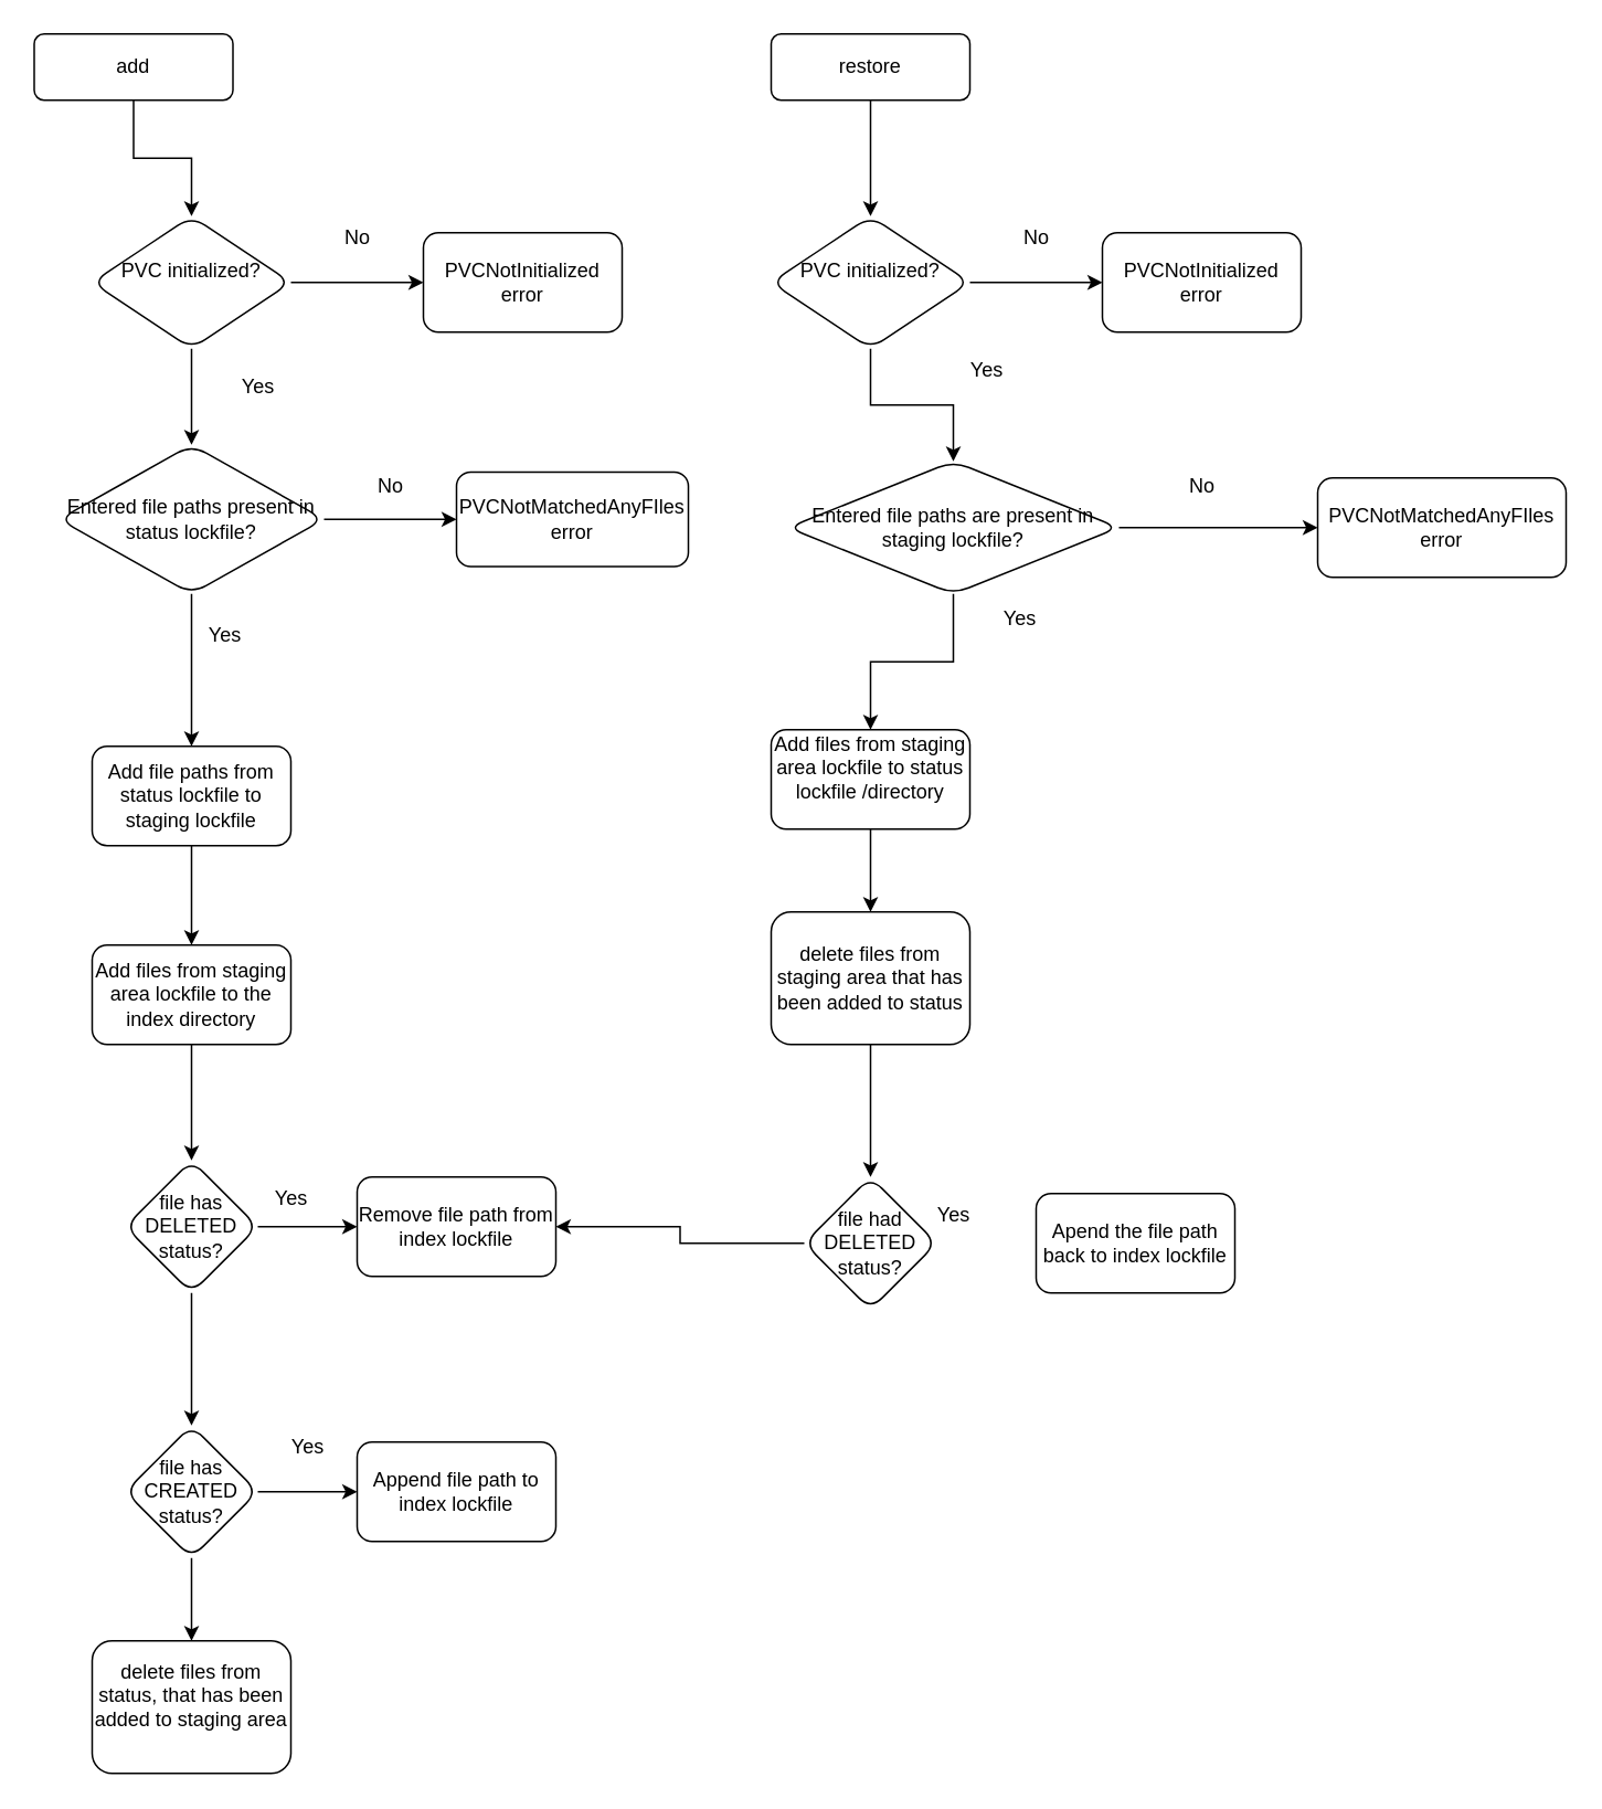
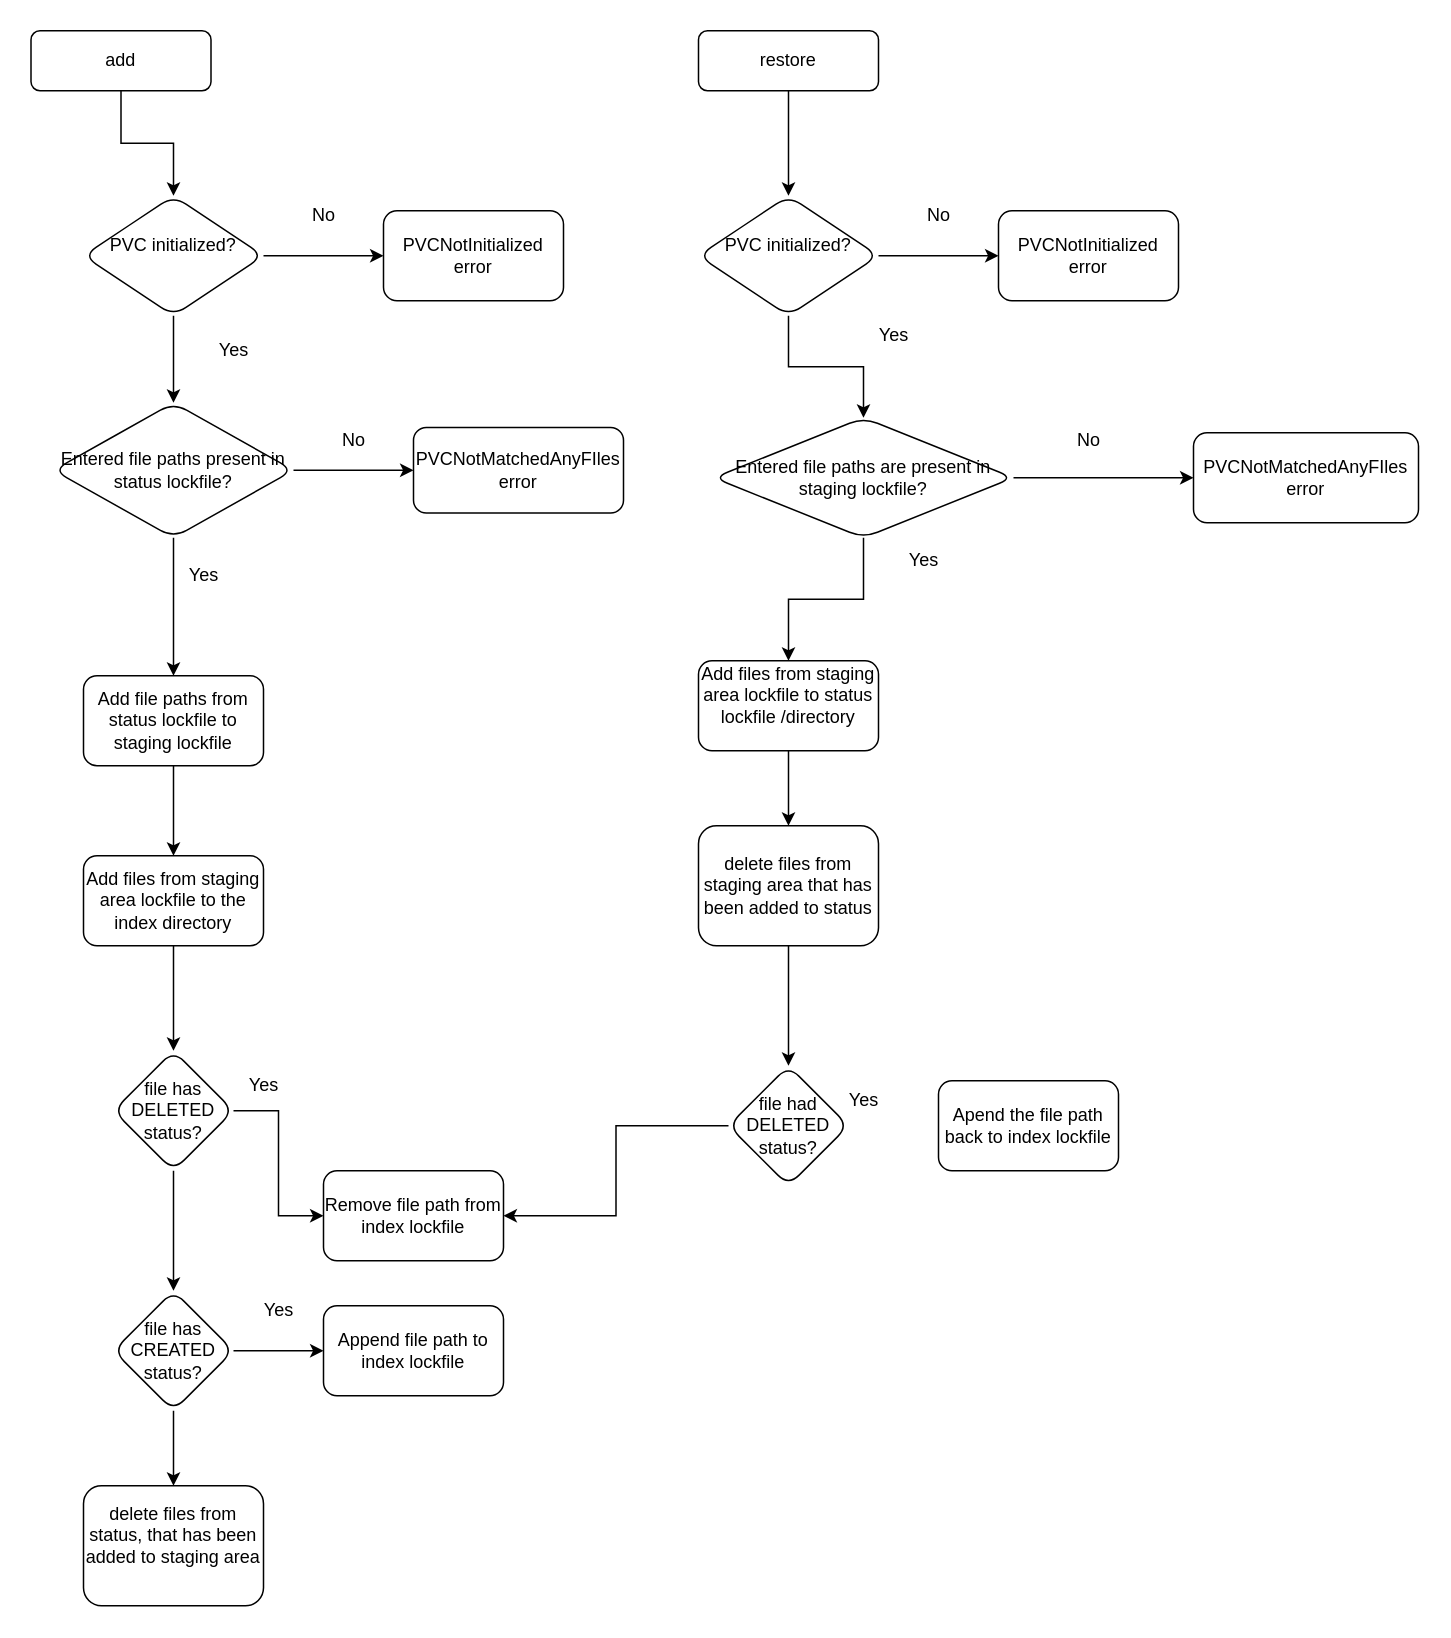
  <mxCell id="0" />
  <mxCell id="1" parent="0" />
  <mxCell id="2" value="" style="edgeStyle=orthogonalEdgeStyle;rounded=0;orthogonalLoop=1;jettySize=auto;html=1;" parent="1" source="3" target="6" edge="1"><mxGeometry relative="1" as="geometry" /></mxCell>
  <mxCell id="3" value="add" style="rounded=1;whiteSpace=wrap;html=1;fontSize=12;glass=0;strokeWidth=1;shadow=0;" parent="1" vertex="1"><mxGeometry x="20" y="20" width="120" height="40" as="geometry" /></mxCell>
  <mxCell id="4" value="" style="edgeStyle=orthogonalEdgeStyle;rounded=0;orthogonalLoop=1;jettySize=auto;html=1;" parent="1" source="6" target="7" edge="1"><mxGeometry relative="1" as="geometry" /></mxCell>
  <mxCell id="5" value="" style="edgeStyle=orthogonalEdgeStyle;rounded=0;orthogonalLoop=1;jettySize=auto;html=1;" edge="1" parent="1" source="6" target="41"><mxGeometry relative="1" as="geometry" /></mxCell>
  <mxCell id="6" value="&lt;div&gt;PVC initialized?&lt;/div&gt;&lt;div&gt;&lt;br&gt;&lt;/div&gt;" style="rhombus;whiteSpace=wrap;html=1;rounded=1;glass=0;strokeWidth=1;shadow=0;" parent="1" vertex="1"><mxGeometry x="55" y="130" width="120" height="80" as="geometry" /></mxCell>
  <mxCell id="7" value="PVCNotInitialized error" style="whiteSpace=wrap;html=1;rounded=1;glass=0;strokeWidth=1;shadow=0;" parent="1" vertex="1"><mxGeometry x="255" y="140" width="120" height="60" as="geometry" /></mxCell>
  <mxCell id="8" value="No" style="text;html=1;align=center;verticalAlign=middle;resizable=0;points=[];autosize=1;strokeColor=none;fillColor=none;" parent="1" vertex="1"><mxGeometry x="195" y="128" width="40" height="30" as="geometry" /></mxCell>
  <mxCell id="9" value="" style="edgeStyle=orthogonalEdgeStyle;rounded=0;orthogonalLoop=1;jettySize=auto;html=1;" parent="1" source="10" target="24" edge="1"><mxGeometry relative="1" as="geometry" /></mxCell>
  <mxCell id="10" value="Add file paths from status lockfile to staging lockfile" style="whiteSpace=wrap;html=1;rounded=1;glass=0;strokeWidth=1;shadow=0;" parent="1" vertex="1"><mxGeometry x="55" y="450" width="120" height="60" as="geometry" /></mxCell>
  <mxCell id="11" value="&lt;div&gt;delete files from status, that has been added to staging area&lt;/div&gt;&lt;div&gt;&lt;br&gt;&lt;/div&gt;" style="whiteSpace=wrap;html=1;rounded=1;glass=0;strokeWidth=1;shadow=0;" parent="1" vertex="1"><mxGeometry x="55" y="990" width="120" height="80" as="geometry" /></mxCell>
  <mxCell id="12" value="" style="edgeStyle=orthogonalEdgeStyle;rounded=0;orthogonalLoop=1;jettySize=auto;html=1;" parent="1" source="13" target="16" edge="1"><mxGeometry relative="1" as="geometry" /></mxCell>
  <mxCell id="13" value="restore" style="rounded=1;whiteSpace=wrap;html=1;fontSize=12;glass=0;strokeWidth=1;shadow=0;" parent="1" vertex="1"><mxGeometry x="465" y="20" width="120" height="40" as="geometry" /></mxCell>
  <mxCell id="14" value="" style="edgeStyle=orthogonalEdgeStyle;rounded=0;orthogonalLoop=1;jettySize=auto;html=1;" parent="1" source="16" target="17" edge="1"><mxGeometry relative="1" as="geometry" /></mxCell>
  <mxCell id="15" value="" style="edgeStyle=orthogonalEdgeStyle;rounded=0;orthogonalLoop=1;jettySize=auto;html=1;" edge="1" parent="1" source="16" target="48"><mxGeometry relative="1" as="geometry" /></mxCell>
  <mxCell id="16" value="&lt;div&gt;PVC initialized?&lt;/div&gt;&lt;div&gt;&lt;br&gt;&lt;/div&gt;" style="rhombus;whiteSpace=wrap;html=1;rounded=1;glass=0;strokeWidth=1;shadow=0;" parent="1" vertex="1"><mxGeometry x="465" y="130" width="120" height="80" as="geometry" /></mxCell>
  <mxCell id="17" value="PVCNotInitialized error" style="whiteSpace=wrap;html=1;rounded=1;glass=0;strokeWidth=1;shadow=0;" parent="1" vertex="1"><mxGeometry x="665" y="140" width="120" height="60" as="geometry" /></mxCell>
  <mxCell id="18" value="No" style="text;html=1;align=center;verticalAlign=middle;resizable=0;points=[];autosize=1;strokeColor=none;fillColor=none;" parent="1" vertex="1"><mxGeometry x="605" y="128" width="40" height="30" as="geometry" /></mxCell>
  <mxCell id="19" value="" style="edgeStyle=orthogonalEdgeStyle;rounded=0;orthogonalLoop=1;jettySize=auto;html=1;" parent="1" source="20" target="22" edge="1"><mxGeometry relative="1" as="geometry" /></mxCell>
  <mxCell id="20" value="&lt;div&gt;Add files from staging area lockfile to status lockfile /directory&lt;br&gt;&lt;/div&gt;&lt;div&gt;&lt;br&gt;&lt;/div&gt;" style="whiteSpace=wrap;html=1;rounded=1;glass=0;strokeWidth=1;shadow=0;" parent="1" vertex="1"><mxGeometry x="465" y="440" width="120" height="60" as="geometry" /></mxCell>
  <mxCell id="21" value="" style="edgeStyle=orthogonalEdgeStyle;rounded=0;orthogonalLoop=1;jettySize=auto;html=1;" edge="1" parent="1" source="22" target="31"><mxGeometry relative="1" as="geometry" /></mxCell>
  <mxCell id="22" value="&lt;div&gt;delete files from staging area that has been added to status&lt;/div&gt;" style="whiteSpace=wrap;html=1;rounded=1;glass=0;strokeWidth=1;shadow=0;" parent="1" vertex="1"><mxGeometry x="465" y="550" width="120" height="80" as="geometry" /></mxCell>
  <mxCell id="23" value="" style="edgeStyle=orthogonalEdgeStyle;rounded=0;orthogonalLoop=1;jettySize=auto;html=1;" edge="1" parent="1" source="24" target="27"><mxGeometry relative="1" as="geometry" /></mxCell>
  <mxCell id="24" value="&lt;div&gt;Add files from staging area lockfile to the index directory&lt;br&gt;&lt;/div&gt;" style="whiteSpace=wrap;html=1;rounded=1;glass=0;strokeWidth=1;shadow=0;" parent="1" vertex="1"><mxGeometry x="55" y="570" width="120" height="60" as="geometry" /></mxCell>
  <mxCell id="25" value="" style="edgeStyle=orthogonalEdgeStyle;rounded=0;orthogonalLoop=1;jettySize=auto;html=1;" edge="1" parent="1" source="27" target="28"><mxGeometry relative="1" as="geometry" /></mxCell>
  <mxCell id="26" value="" style="edgeStyle=orthogonalEdgeStyle;rounded=0;orthogonalLoop=1;jettySize=auto;html=1;" edge="1" parent="1" source="27" target="36"><mxGeometry relative="1" as="geometry" /></mxCell>
  <mxCell id="27" value="file has DELETED status?" style="rhombus;whiteSpace=wrap;html=1;rounded=1;glass=0;strokeWidth=1;shadow=0;" vertex="1" parent="1"><mxGeometry x="75" y="700" width="80" height="80" as="geometry" /></mxCell>
- <mxCell id="28" value="Remove file path from index lockfile" style="whiteSpace=wrap;html=1;rounded=1;glass=0;strokeWidth=1;shadow=0;" vertex="1" parent="1"><mxGeometry x="215" y="710" width="120" height="60" as="geometry" /></mxCell>
+ <mxCell id="28" value="Remove file path from index lockfile" style="whiteSpace=wrap;html=1;rounded=1;glass=0;strokeWidth=1;shadow=0;" vertex="1" parent="1"><mxGeometry x="215" y="780" width="120" height="60" as="geometry" /></mxCell>
  <mxCell id="29" value="Yes" style="text;html=1;align=center;verticalAlign=middle;resizable=0;points=[];autosize=1;strokeColor=none;fillColor=none;" vertex="1" parent="1"><mxGeometry x="155" y="708" width="40" height="30" as="geometry" /></mxCell>
  <mxCell id="30" value="" style="edgeStyle=orthogonalEdgeStyle;rounded=0;orthogonalLoop=1;jettySize=auto;html=1;" edge="1" parent="1" source="31" target="28"><mxGeometry relative="1" as="geometry" /></mxCell>
  <mxCell id="31" value="file had DELETED status?" style="rhombus;whiteSpace=wrap;html=1;rounded=1;glass=0;strokeWidth=1;shadow=0;" vertex="1" parent="1"><mxGeometry x="485" y="710" width="80" height="80" as="geometry" /></mxCell>
  <mxCell id="32" value="Apend the file path back to index lockfile" style="whiteSpace=wrap;html=1;rounded=1;glass=0;strokeWidth=1;shadow=0;" vertex="1" parent="1"><mxGeometry x="625" y="720" width="120" height="60" as="geometry" /></mxCell>
  <mxCell id="33" value="Yes" style="text;html=1;align=center;verticalAlign=middle;resizable=0;points=[];autosize=1;strokeColor=none;fillColor=none;" vertex="1" parent="1"><mxGeometry x="555" y="718" width="40" height="30" as="geometry" /></mxCell>
  <mxCell id="34" value="" style="edgeStyle=orthogonalEdgeStyle;rounded=0;orthogonalLoop=1;jettySize=auto;html=1;" edge="1" parent="1" source="36" target="37"><mxGeometry relative="1" as="geometry" /></mxCell>
  <mxCell id="35" value="" style="edgeStyle=orthogonalEdgeStyle;rounded=0;orthogonalLoop=1;jettySize=auto;html=1;" edge="1" parent="1" source="36" target="11"><mxGeometry relative="1" as="geometry" /></mxCell>
  <mxCell id="36" value="file has CREATED status?" style="rhombus;whiteSpace=wrap;html=1;rounded=1;glass=0;strokeWidth=1;shadow=0;" vertex="1" parent="1"><mxGeometry x="75" y="860" width="80" height="80" as="geometry" /></mxCell>
  <mxCell id="37" value="Append file path to index lockfile" style="whiteSpace=wrap;html=1;rounded=1;glass=0;strokeWidth=1;shadow=0;" vertex="1" parent="1"><mxGeometry x="215" y="870" width="120" height="60" as="geometry" /></mxCell>
  <mxCell id="38" value="Yes" style="text;html=1;align=center;verticalAlign=middle;resizable=0;points=[];autosize=1;strokeColor=none;fillColor=none;" vertex="1" parent="1"><mxGeometry x="165" y="858" width="40" height="30" as="geometry" /></mxCell>
  <mxCell id="39" value="" style="edgeStyle=orthogonalEdgeStyle;rounded=0;orthogonalLoop=1;jettySize=auto;html=1;" edge="1" parent="1" source="41" target="43"><mxGeometry relative="1" as="geometry" /></mxCell>
  <mxCell id="40" value="" style="edgeStyle=orthogonalEdgeStyle;rounded=0;orthogonalLoop=1;jettySize=auto;html=1;" edge="1" parent="1" source="41" target="10"><mxGeometry relative="1" as="geometry" /></mxCell>
  <mxCell id="41" value="Entered file paths present in status lockfile?" style="rhombus;whiteSpace=wrap;html=1;rounded=1;glass=0;strokeWidth=1;shadow=0;" vertex="1" parent="1"><mxGeometry x="35" y="268" width="160" height="90" as="geometry" /></mxCell>
  <mxCell id="42" value="Yes" style="text;html=1;align=center;verticalAlign=middle;resizable=0;points=[];autosize=1;strokeColor=none;fillColor=none;" vertex="1" parent="1"><mxGeometry x="135" y="218" width="40" height="30" as="geometry" /></mxCell>
  <mxCell id="43" value="PVCNotMatchedAnyFIles error" style="whiteSpace=wrap;html=1;rounded=1;glass=0;strokeWidth=1;shadow=0;" vertex="1" parent="1"><mxGeometry x="275" y="284.5" width="140" height="57" as="geometry" /></mxCell>
  <mxCell id="44" value="No" style="text;html=1;align=center;verticalAlign=middle;resizable=0;points=[];autosize=1;strokeColor=none;fillColor=none;" vertex="1" parent="1"><mxGeometry x="215" y="278" width="40" height="30" as="geometry" /></mxCell>
  <mxCell id="45" value="Yes" style="text;html=1;align=center;verticalAlign=middle;resizable=0;points=[];autosize=1;strokeColor=none;fillColor=none;" vertex="1" parent="1"><mxGeometry x="115" y="368" width="40" height="30" as="geometry" /></mxCell>
  <mxCell id="46" value="" style="edgeStyle=orthogonalEdgeStyle;rounded=0;orthogonalLoop=1;jettySize=auto;html=1;" edge="1" parent="1" source="48" target="50"><mxGeometry relative="1" as="geometry" /></mxCell>
  <mxCell id="47" value="" style="edgeStyle=orthogonalEdgeStyle;rounded=0;orthogonalLoop=1;jettySize=auto;html=1;" edge="1" parent="1" source="48" target="20"><mxGeometry relative="1" as="geometry" /></mxCell>
  <mxCell id="48" value="Entered file paths are present in staging lockfile?" style="rhombus;whiteSpace=wrap;html=1;rounded=1;glass=0;strokeWidth=1;shadow=0;" vertex="1" parent="1"><mxGeometry x="475" y="278" width="200" height="80" as="geometry" /></mxCell>
  <mxCell id="49" value="Yes" style="text;html=1;align=center;verticalAlign=middle;resizable=0;points=[];autosize=1;strokeColor=none;fillColor=none;" vertex="1" parent="1"><mxGeometry x="575" y="208" width="40" height="30" as="geometry" /></mxCell>
  <mxCell id="50" value="PVCNotMatchedAnyFIles error" style="whiteSpace=wrap;html=1;rounded=1;glass=0;strokeWidth=1;shadow=0;" vertex="1" parent="1"><mxGeometry x="795" y="288" width="150" height="60" as="geometry" /></mxCell>
  <mxCell id="51" value="No" style="text;html=1;align=center;verticalAlign=middle;resizable=0;points=[];autosize=1;strokeColor=none;fillColor=none;" vertex="1" parent="1"><mxGeometry x="705" y="278" width="40" height="30" as="geometry" /></mxCell>
  <mxCell id="52" value="Yes" style="text;html=1;align=center;verticalAlign=middle;resizable=0;points=[];autosize=1;strokeColor=none;fillColor=none;" vertex="1" parent="1"><mxGeometry x="595" y="358" width="40" height="30" as="geometry" /></mxCell>
